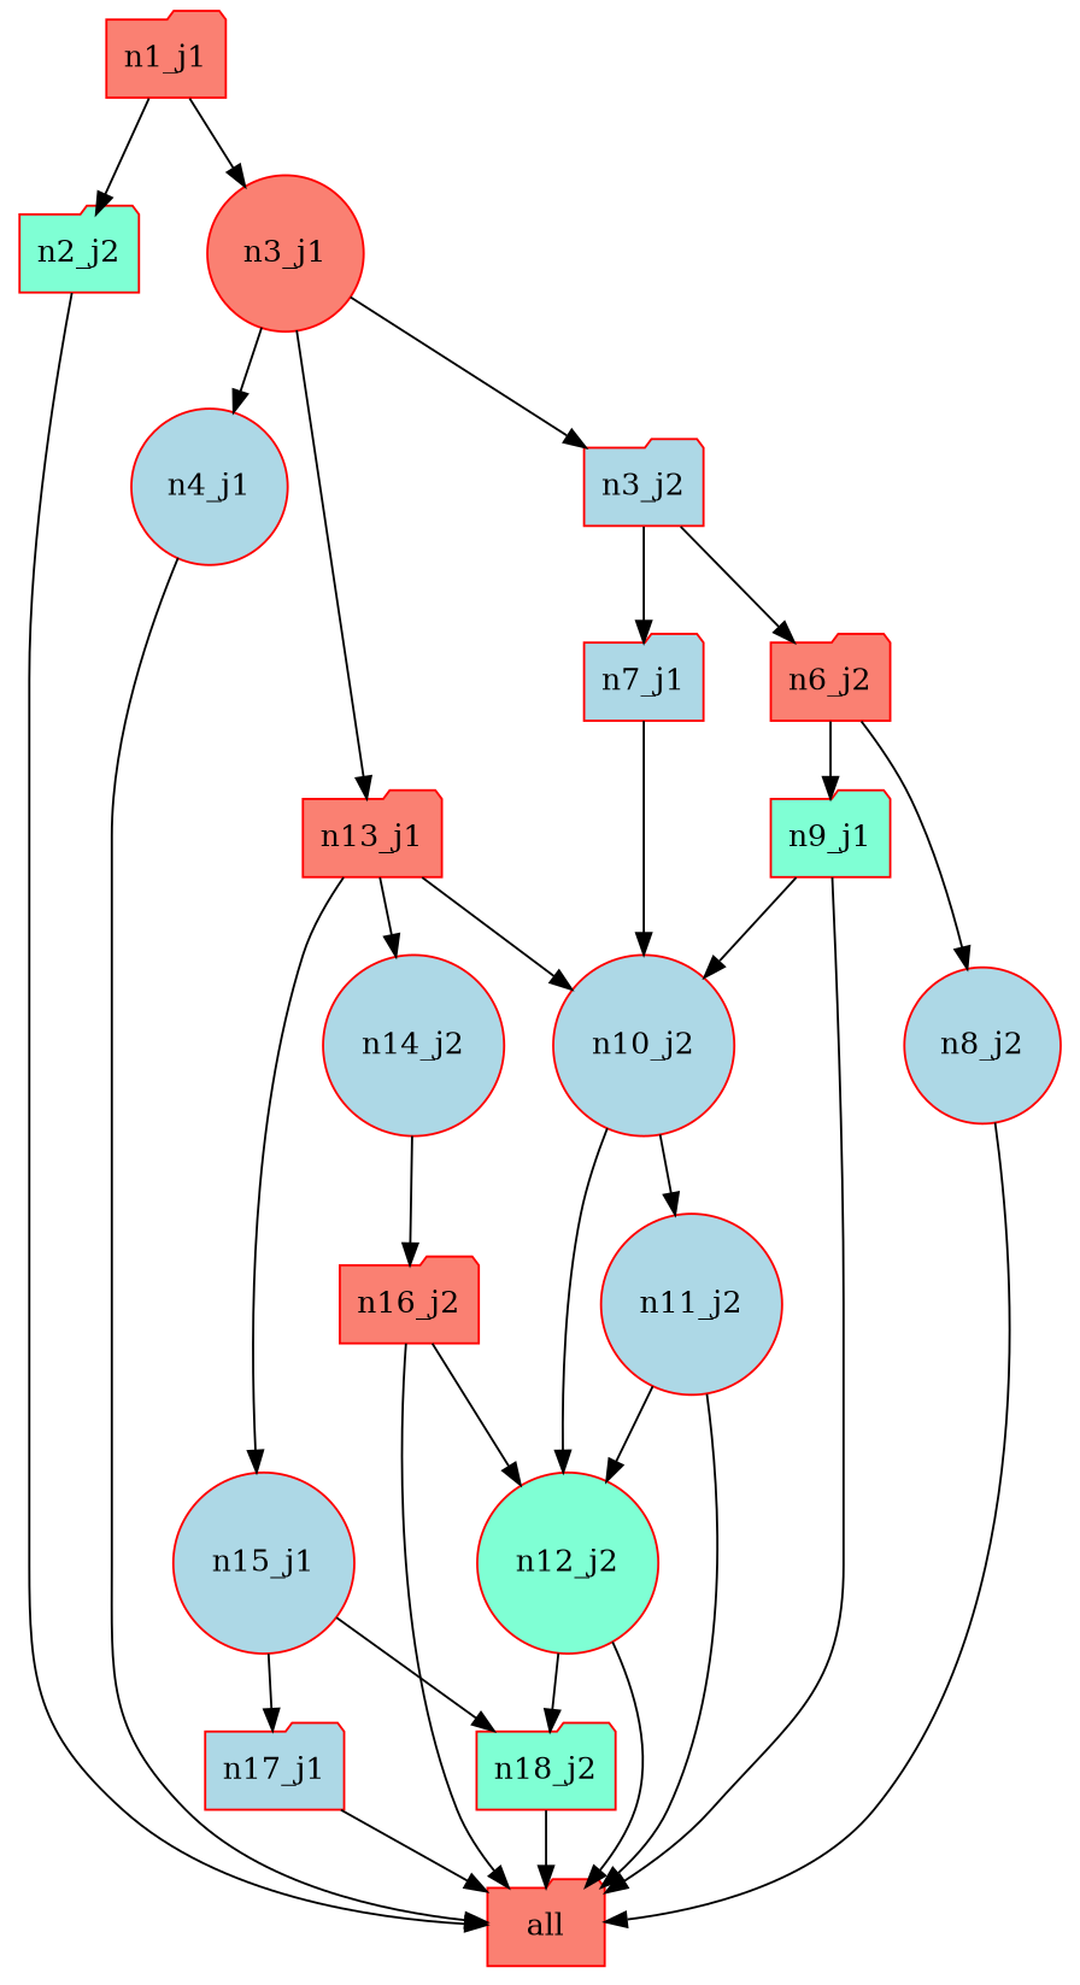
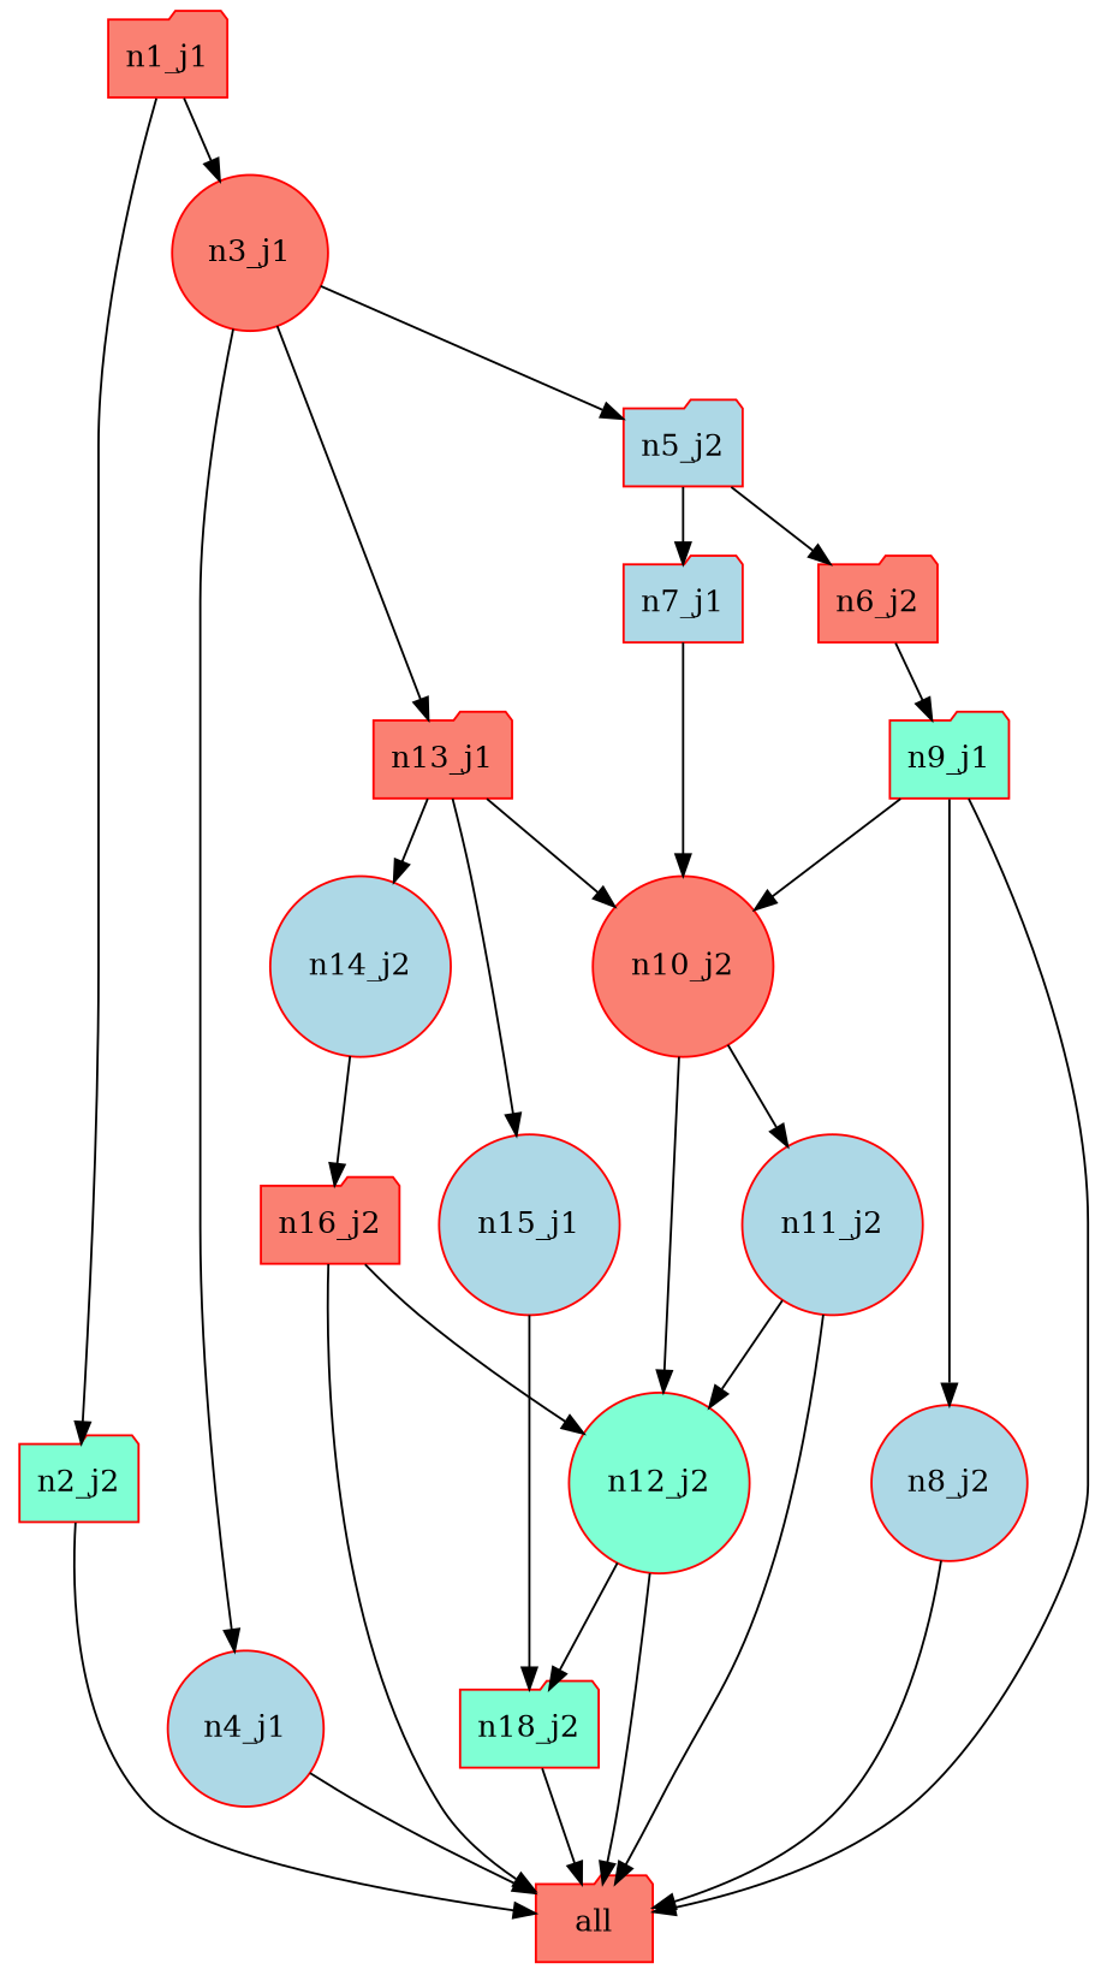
  digraph {
    node [color=red fillcolor=lightblue shape=folder style=filled]
    n1 [fillcolor=salmon label=all]
    n2 [fillcolor=salmon label=n1_j1]
    n3 [fillcolor=aquamarine label=n2_j2]
    n4 [fillcolor=salmon label=n3_j1 shape=circle]
    n5 [fillcolor=salmon label=n13_j1]
    n6 [label=n4_j1 shape=circle]
-   n7 [label=n3_j2]
-   n8 [label=n10_j2 shape=circle]
+   n7 [label=n5_j2]
+   n8 [fillcolor=salmon label=n10_j2 shape=circle]
    n9 [label=n11_j2 shape=circle]
    n10 [fillcolor=aquamarine label=n12_j2 shape=circle]
    n11 [fillcolor=aquamarine label=n18_j2]
    n12 [label=n14_j2 shape=circle]
    n13 [label=n15_j1 shape=circle]
    n14 [fillcolor=salmon label=n16_j2]
-   n15 [label=n17_j1]
    n16 [fillcolor=salmon label=n6_j2]
    n17 [label=n7_j1]
    n18 [label=n8_j2 shape=circle]
    n19 [fillcolor=aquamarine label=n9_j1]
    n2 -> n3
    n2 -> n4
    n3 -> n1
    n4 -> n5
    n4 -> n6
    n4 -> n7
    n5 -> n8
    n5 -> n12
    n5 -> n13
    n6 -> n1
    n7 -> n16
    n7 -> n17
    n8 -> n9
    n8 -> n10
    n9 -> n1
    n9 -> n10
    n10 -> n1
    n10 -> n11
    n11 -> n1
    n12 -> n14
    n13 -> n11
-   n13 -> n15
    n14 -> n1
    n14 -> n10
-   n15 -> n1
-   n16 -> n18
+   n19 -> n18
    n16 -> n19
    n17 -> n8
    n18 -> n1
    n19 -> n1
    n19 -> n8
  }
